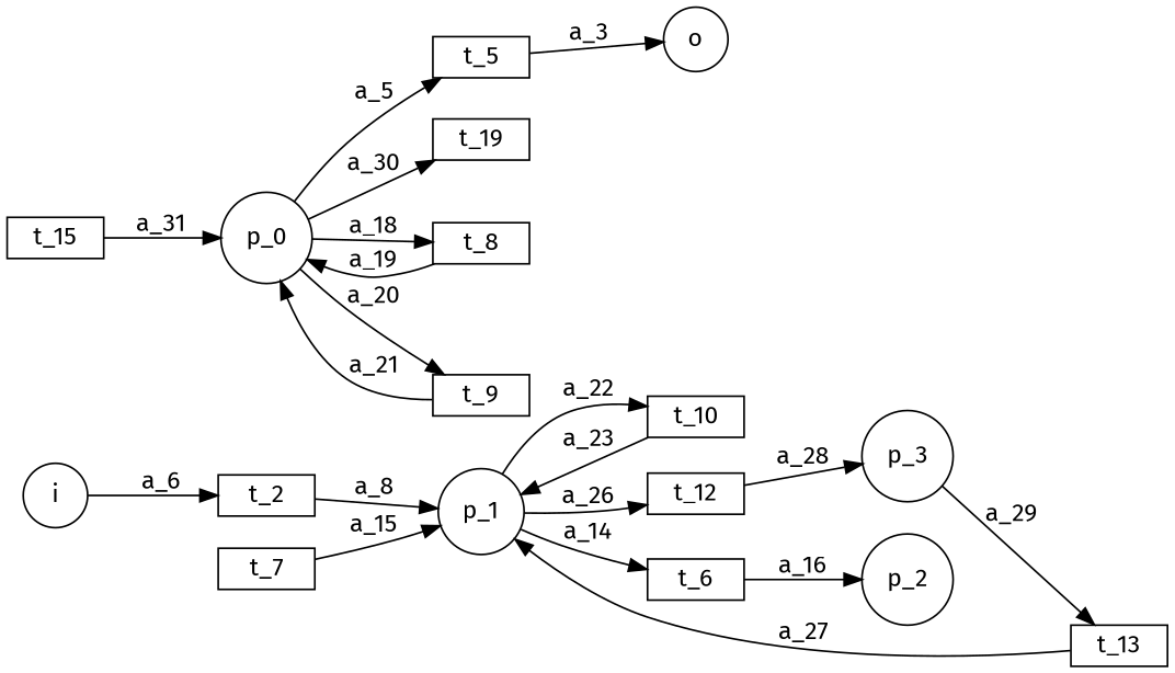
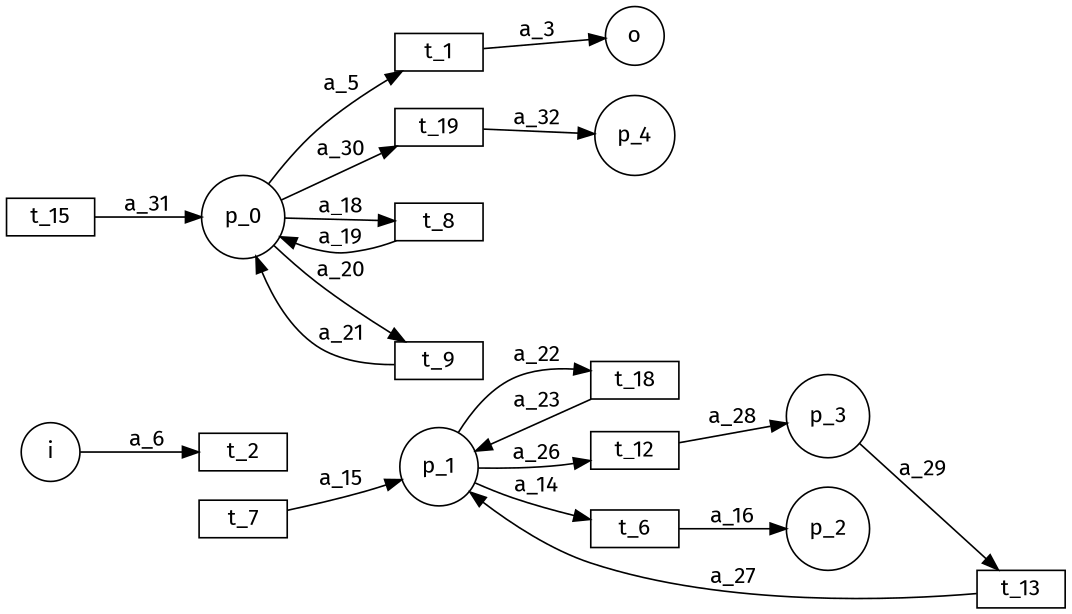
  digraph {
    fontname="Fira Sans"
    rankdir=LR
    node [fontname="Fira Sans" shape=rect]
    edge [fontname="Fira Sans"]
    i [shape=circle]
    o [shape=circle]
    p_0 [shape=circle]
    p_1 [shape=circle]
    p_2 [shape=circle]
    p_3 [shape=circle]
-   t_1 [height=0.2 label=t_5]
-   t_10 [height=0.2]
+   p_4 [shape=circle]
+   t_1 [height=0.2]
+   t_10 [height=0.2 label=t_18]
    t_12 [height=0.2]
    t_13 [height=0.2]
    n12 [height=0.2 label=t_19]
    t_15 [height=0.2]
    t_2 [height=0.2]
    t_6 [height=0.2]
    t_7 [height=0.2]
    t_8 [height=0.2]
    t_9 [height=0.2]
    subgraph sub_1 {
      color=gray
      shape=circle
      i
      o
      p_0
      p_1
      p_2
      p_3
+     p_4
    }
    subgraph sub_2 {
      t_1
      t_10
      t_12
      t_13
      n12
      t_15
      t_2
      t_6
      t_7
      t_8
      t_9
    }
    i -> t_2 [label=a_6]
    p_0 -> t_1 [label=a_5]
    p_0 -> n12 [label=a_30]
    p_0 -> t_8 [label=a_18]
    p_0 -> t_9 [label=a_20]
    p_1 -> t_10 [label=a_22]
    p_1 -> t_12 [label=a_26]
    p_1 -> t_6 [label=a_14]
    p_3 -> t_13 [label=a_29]
    t_1 -> o [label=a_3]
    t_10 -> p_1 [label=a_23]
    t_12 -> p_3 [label=a_28]
    t_13 -> p_1 [label=a_27]
+   n12 -> p_4 [label=a_32]
    t_15 -> p_0 [label=a_31]
-   t_2 -> p_1 [label=a_8]
    t_6 -> p_2 [label=a_16]
    t_7 -> p_1 [label=a_15]
    t_8 -> p_0 [label=a_19]
    t_9 -> p_0 [label=a_21]
  }
